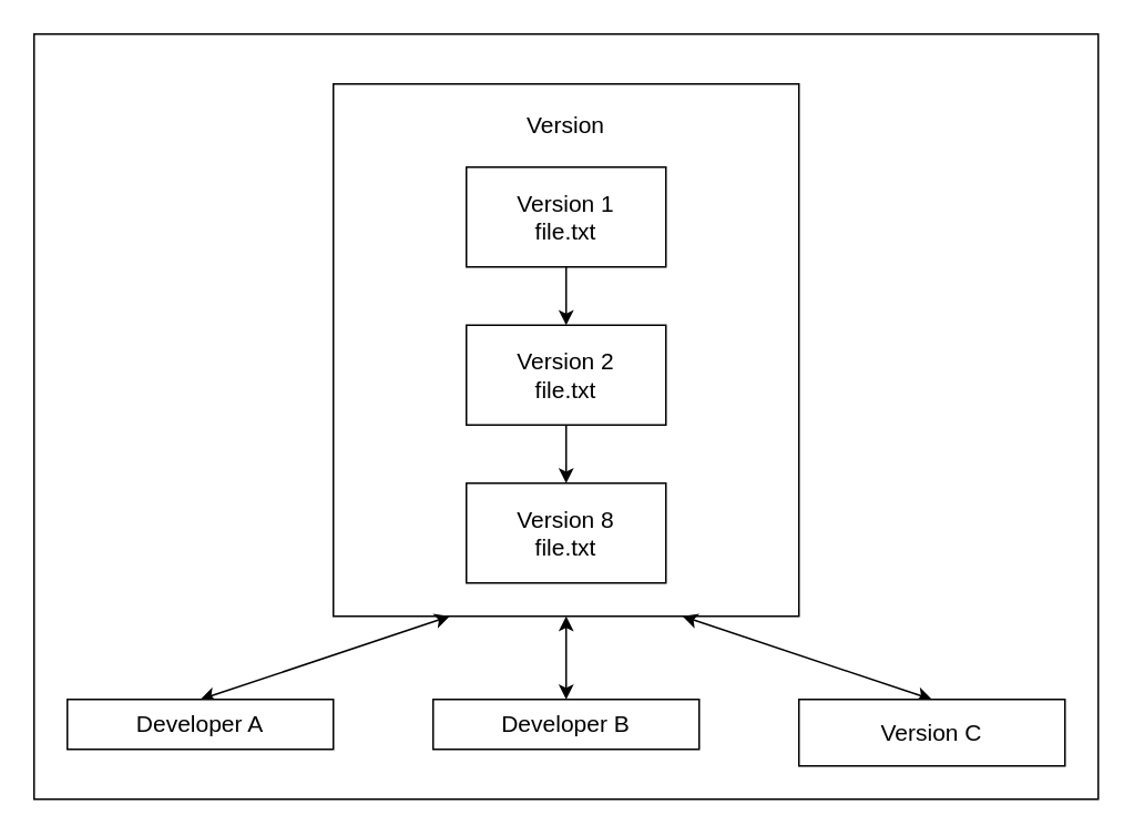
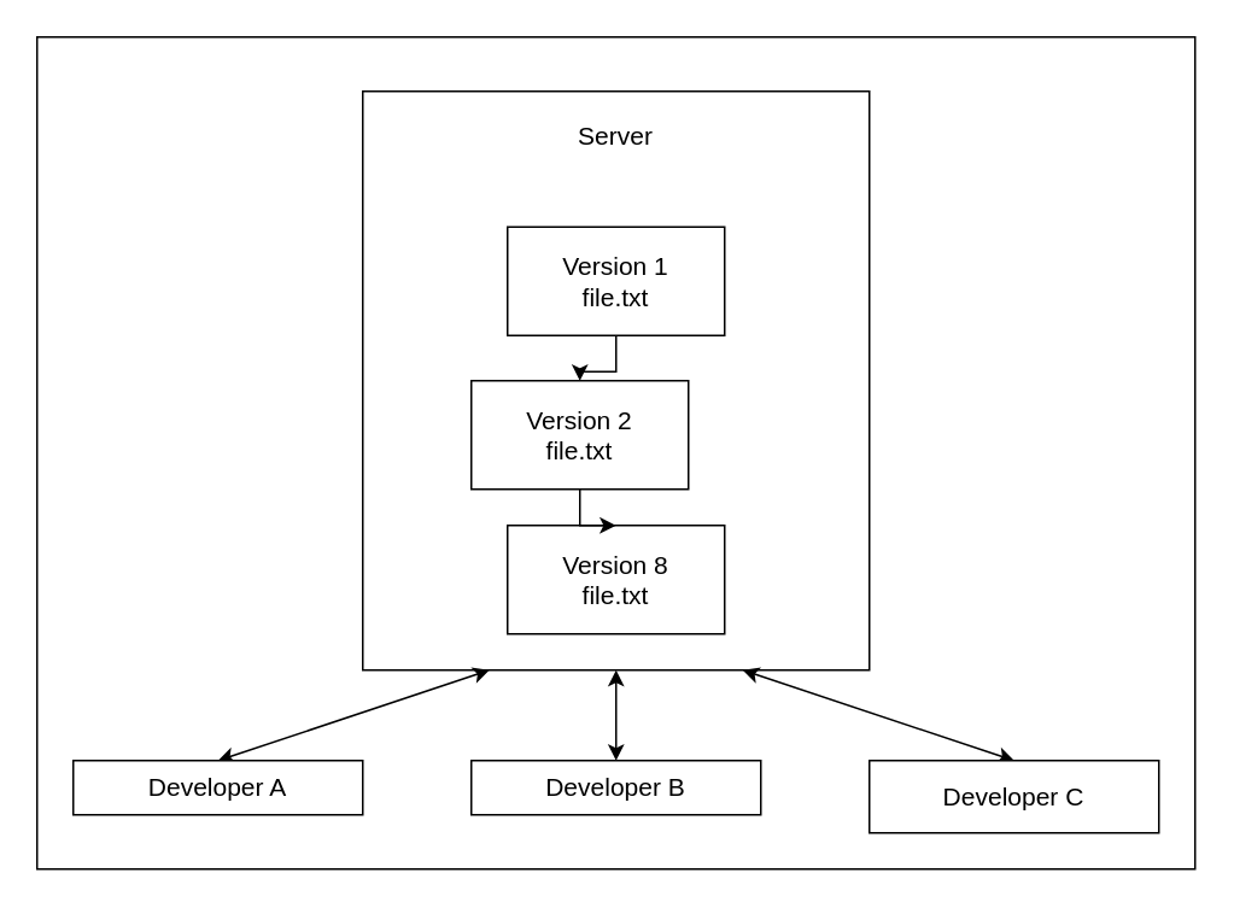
  <mxCell id="0" />
  <mxCell id="1" parent="0" />
  <mxCell id="2" value="" style="rounded=0;whiteSpace=wrap;html=1;" parent="1" vertex="1"><mxGeometry x="20" y="20" width="640" height="460" as="geometry" /></mxCell>
  <mxCell id="3" value="" style="rounded=0;whiteSpace=wrap;html=1;" parent="1" vertex="1"><mxGeometry x="200" y="50" width="280" height="320" as="geometry" /></mxCell>
- <mxCell id="4" value="Version" style="rounded=0;whiteSpace=wrap;html=1;strokeColor=none;fontSize=14;" parent="1" vertex="1"><mxGeometry x="260" y="60" width="160" height="30" as="geometry" /></mxCell>
+ <mxCell id="4" value="Server" style="rounded=0;whiteSpace=wrap;html=1;strokeColor=none;fontSize=14;" parent="1" vertex="1"><mxGeometry x="260" y="60" width="160" height="30" as="geometry" /></mxCell>
  <mxCell id="5" value="" style="edgeStyle=orthogonalEdgeStyle;rounded=0;orthogonalLoop=1;jettySize=auto;html=1;" parent="1" source="6" target="9" edge="1"><mxGeometry relative="1" as="geometry" /></mxCell>
- <mxCell id="6" value="Version 1&lt;div&gt;file.txt&lt;/div&gt;" style="rounded=0;whiteSpace=wrap;html=1;fontSize=14;" parent="1" vertex="1"><mxGeometry x="280" y="100" width="120" height="60" as="geometry" /></mxCell>
+ <mxCell id="6" value="Version 1&lt;div&gt;file.txt&lt;/div&gt;" style="rounded=0;whiteSpace=wrap;html=1;fontSize=14;" parent="1" vertex="1"><mxGeometry x="280" y="125" width="120" height="60" as="geometry" /></mxCell>
  <mxCell id="7" value="Version 8&lt;div&gt;file.txt&lt;/div&gt;" style="rounded=0;whiteSpace=wrap;html=1;fontSize=14;" parent="1" vertex="1"><mxGeometry x="280" y="290" width="120" height="60" as="geometry" /></mxCell>
  <mxCell id="8" value="" style="edgeStyle=orthogonalEdgeStyle;rounded=0;orthogonalLoop=1;jettySize=auto;html=1;" parent="1" source="9" target="7" edge="1"><mxGeometry relative="1" as="geometry" /></mxCell>
- <mxCell id="9" value="Version 2&lt;div&gt;file.txt&lt;/div&gt;" style="rounded=0;whiteSpace=wrap;html=1;fontSize=14;" parent="1" vertex="1"><mxGeometry x="280" y="195" width="120" height="60" as="geometry" /></mxCell>
+ <mxCell id="9" value="Version 2&lt;div&gt;file.txt&lt;/div&gt;" style="rounded=0;whiteSpace=wrap;html=1;fontSize=14;" parent="1" vertex="1"><mxGeometry x="260" y="210" width="120" height="60" as="geometry" /></mxCell>
  <mxCell id="10" style="rounded=0;orthogonalLoop=1;jettySize=auto;html=1;entryX=0.25;entryY=1;entryDx=0;entryDy=0;exitX=0.5;exitY=0;exitDx=0;exitDy=0;startArrow=classic;startFill=1;" parent="1" source="11" target="3" edge="1"><mxGeometry relative="1" as="geometry" /></mxCell>
  <mxCell id="11" value="Developer A" style="rounded=0;whiteSpace=wrap;html=1;fontSize=14;" parent="1" vertex="1"><mxGeometry x="40" y="420" width="160" height="30" as="geometry" /></mxCell>
  <mxCell id="12" style="edgeStyle=orthogonalEdgeStyle;rounded=0;orthogonalLoop=1;jettySize=auto;html=1;entryX=0.5;entryY=1;entryDx=0;entryDy=0;startArrow=classic;startFill=1;" parent="1" source="13" target="3" edge="1"><mxGeometry relative="1" as="geometry" /></mxCell>
  <mxCell id="13" value="Developer B" style="rounded=0;whiteSpace=wrap;html=1;fontSize=14;" parent="1" vertex="1"><mxGeometry x="260" y="420" width="160" height="30" as="geometry" /></mxCell>
  <mxCell id="14" style="rounded=0;orthogonalLoop=1;jettySize=auto;html=1;entryX=0.75;entryY=1;entryDx=0;entryDy=0;exitX=0.5;exitY=0;exitDx=0;exitDy=0;strokeColor=default;endArrow=classic;endFill=1;startArrow=classic;startFill=1;" parent="1" source="15" target="3" edge="1"><mxGeometry relative="1" as="geometry" /></mxCell>
- <mxCell id="15" value="Version C" style="rounded=0;whiteSpace=wrap;html=1;fontSize=14;" parent="1" vertex="1"><mxGeometry x="480" width="160" height="40" as="geometry" y="420" /></mxCell>
+ <mxCell id="15" value="Developer C" style="rounded=0;whiteSpace=wrap;html=1;fontSize=14;" parent="1" vertex="1"><mxGeometry x="480" width="160" height="40" as="geometry" y="420" /></mxCell>
